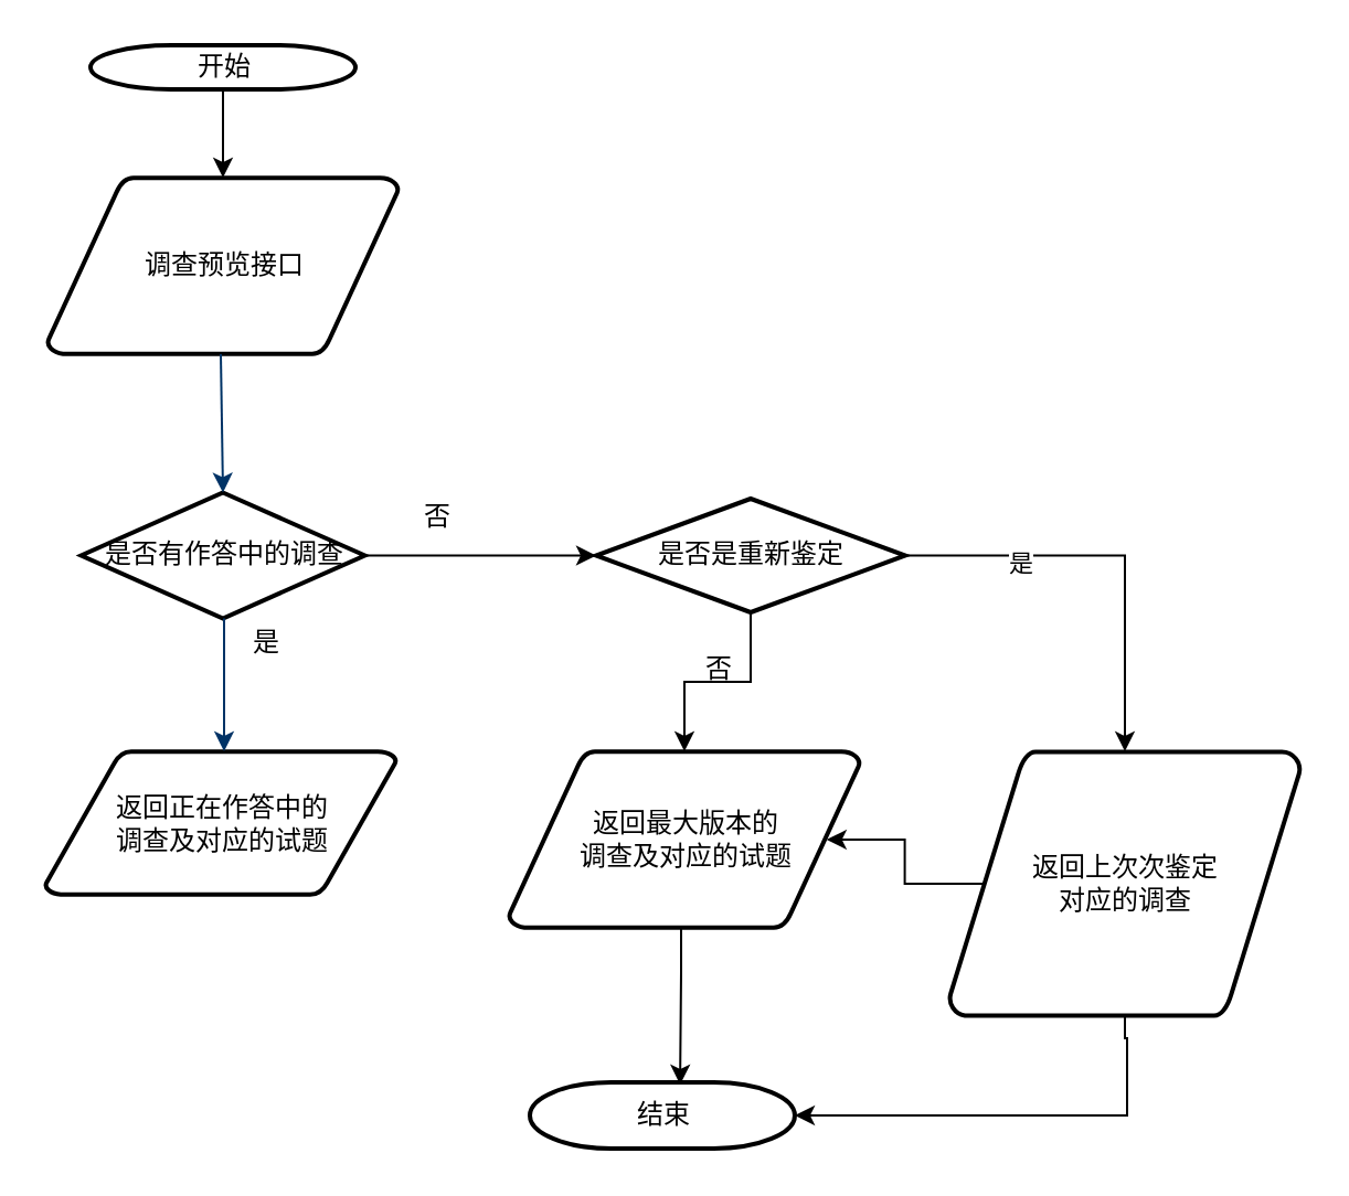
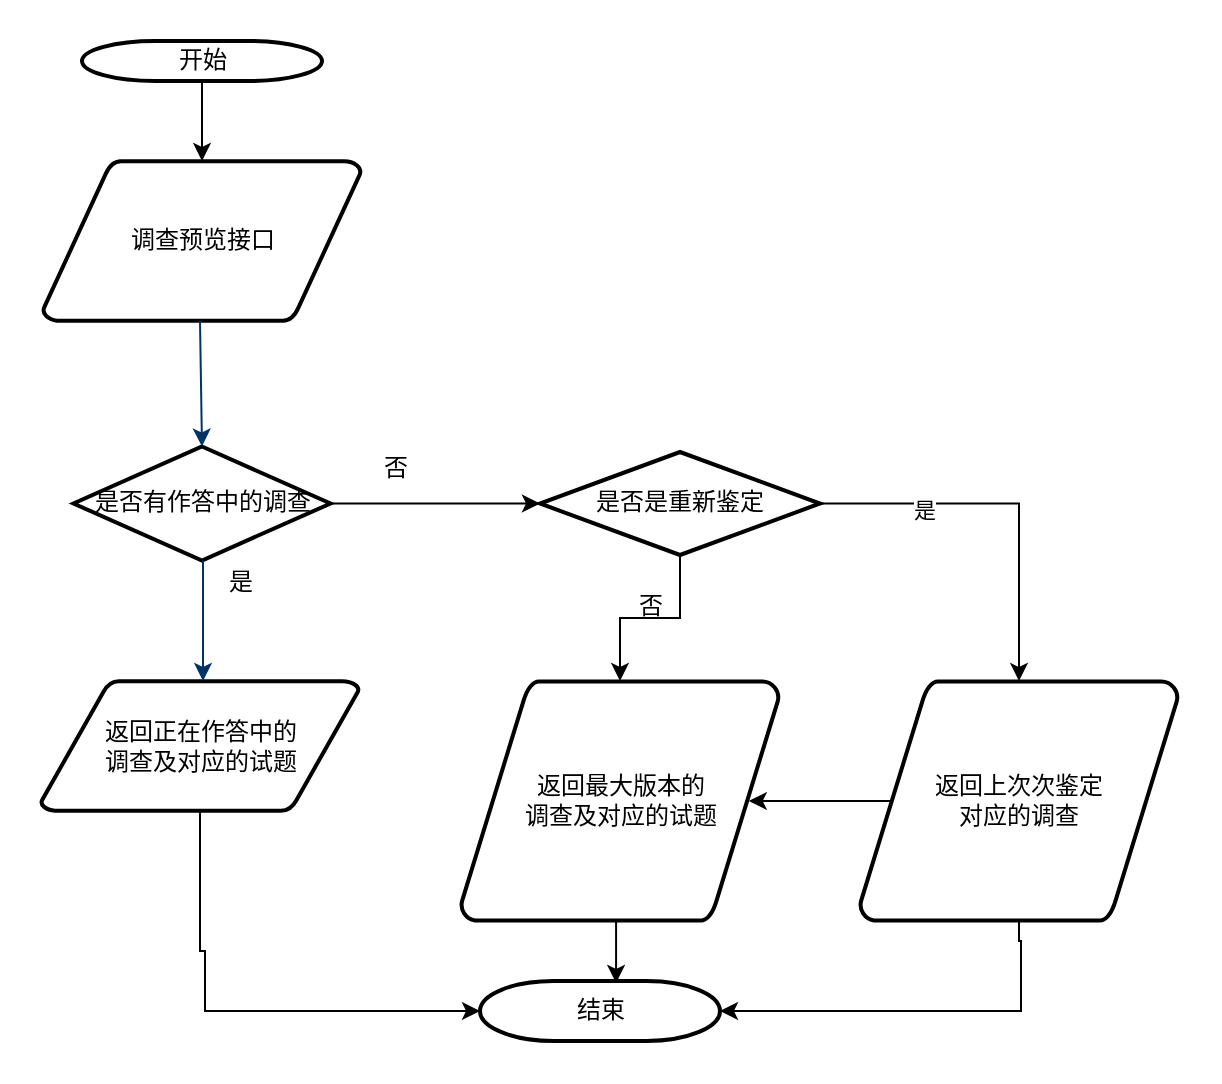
  <mxCell id="0" />
  <mxCell id="1" parent="0" />
  <mxCell id="2" style="edgeStyle=orthogonalEdgeStyle;rounded=0;orthogonalLoop=1;jettySize=auto;html=1;exitX=0.5;exitY=1;exitDx=0;exitDy=0;exitPerimeter=0;entryX=0.5;entryY=0;entryDx=0;entryDy=0;entryPerimeter=0;" edge="1" parent="1" source="3" target="4"><mxGeometry relative="1" as="geometry" /></mxCell>
  <mxCell id="3" value="开始" style="shape=mxgraph.flowchart.terminator;strokeWidth=2;gradientColor=none;gradientDirection=north;fontStyle=0;html=1;" vertex="1" parent="1"><mxGeometry x="40.5" y="20" width="120" height="20" as="geometry" /></mxCell>
  <mxCell id="4" value="调查预览接口" style="shape=mxgraph.flowchart.data;strokeWidth=2;gradientColor=none;gradientDirection=north;fontStyle=0;html=1;" vertex="1" parent="1"><mxGeometry x="21" y="80" width="159" height="80" as="geometry" /></mxCell>
+ <mxCell id="5" style="edgeStyle=orthogonalEdgeStyle;rounded=0;orthogonalLoop=1;jettySize=auto;html=1;entryX=0;entryY=0.5;entryDx=0;entryDy=0;entryPerimeter=0;" edge="1" parent="1" source="6" target="13"><mxGeometry relative="1" as="geometry"><mxPoint x="101" y="530" as="targetPoint" /><Array as="points"><mxPoint x="100" y="475" /><mxPoint x="102" y="475" /><mxPoint x="102" y="505" /></Array></mxGeometry></mxCell>
  <mxCell id="6" value="返回正在作答中的&lt;br&gt;调查及对应的试题" style="shape=mxgraph.flowchart.data;strokeWidth=2;gradientColor=none;gradientDirection=north;fontStyle=0;html=1;" vertex="1" parent="1"><mxGeometry x="20" y="340" width="159" height="65" as="geometry" /></mxCell>
  <mxCell id="7" style="edgeStyle=orthogonalEdgeStyle;rounded=0;orthogonalLoop=1;jettySize=auto;html=1;entryX=0;entryY=0.5;entryDx=0;entryDy=0;entryPerimeter=0;" edge="1" parent="1" source="8" target="17"><mxGeometry relative="1" as="geometry" /></mxCell>
  <mxCell id="8" value="是否有作答中的调查" style="shape=mxgraph.flowchart.decision;strokeWidth=2;gradientColor=none;gradientDirection=north;fontStyle=0;html=1;" vertex="1" parent="1"><mxGeometry x="36.25" y="222.75" width="128.5" height="57" as="geometry" /></mxCell>
  <mxCell id="9" style="entryX=0.5;entryY=0;entryPerimeter=0;fontStyle=1;strokeColor=#003366;strokeWidth=1;html=1;" edge="1" parent="1" target="8"><mxGeometry relative="1" as="geometry"><mxPoint x="99.5" y="160" as="sourcePoint" /></mxGeometry></mxCell>
  <mxCell id="10" value="否" style="text;fontStyle=0;html=1;strokeColor=none;gradientColor=none;fillColor=none;strokeWidth=2;" vertex="1" parent="1"><mxGeometry x="189.5" y="220" width="40" height="26" as="geometry" /></mxCell>
  <mxCell id="11" value="" style="edgeStyle=elbowEdgeStyle;elbow=horizontal;fontColor=#001933;fontStyle=1;strokeColor=#003366;strokeWidth=1;html=1;" edge="1" parent="1" source="8" target="6"><mxGeometry width="100" height="100" as="geometry"><mxPoint x="-220.5" y="-70" as="sourcePoint" /><mxPoint x="-120.5" y="-170" as="targetPoint" /></mxGeometry></mxCell>
  <mxCell id="12" value="是" style="text;fontStyle=0;html=1;strokeColor=none;gradientColor=none;fillColor=none;strokeWidth=2;align=center;" vertex="1" parent="1"><mxGeometry x="99.5" y="277" width="40" height="26" as="geometry" /></mxCell>
  <mxCell id="13" value="结束" style="shape=mxgraph.flowchart.terminator;strokeWidth=2;gradientColor=none;gradientDirection=north;fontStyle=0;html=1;" vertex="1" parent="1"><mxGeometry x="239.5" y="490" width="120" height="30" as="geometry" /></mxCell>
  <mxCell id="14" style="edgeStyle=orthogonalEdgeStyle;rounded=0;orthogonalLoop=1;jettySize=auto;html=1;entryX=0.5;entryY=0;entryDx=0;entryDy=0;entryPerimeter=0;" edge="1" parent="1" source="17" target="19"><mxGeometry relative="1" as="geometry" /></mxCell>
  <mxCell id="15" style="edgeStyle=orthogonalEdgeStyle;rounded=0;orthogonalLoop=1;jettySize=auto;html=1;entryX=0.5;entryY=0;entryDx=0;entryDy=0;entryPerimeter=0;" edge="1" parent="1" source="17" target="23"><mxGeometry relative="1" as="geometry" /></mxCell>
  <mxCell id="16" value="是" style="edgeLabel;html=1;align=center;verticalAlign=middle;resizable=0;points=[];" vertex="1" connectable="0" parent="15"><mxGeometry x="-0.446" y="-3" relative="1" as="geometry"><mxPoint as="offset" /></mxGeometry></mxCell>
  <mxCell id="17" value="是否是重新鉴定" style="strokeWidth=2;html=1;shape=mxgraph.flowchart.decision;whiteSpace=wrap;" vertex="1" parent="1"><mxGeometry x="269.5" y="225.5" width="140" height="51.5" as="geometry" /></mxCell>
  <mxCell id="18" style="edgeStyle=orthogonalEdgeStyle;rounded=0;orthogonalLoop=1;jettySize=auto;html=1;entryX=0.567;entryY=0.033;entryDx=0;entryDy=0;entryPerimeter=0;" edge="1" parent="1" source="19" target="13"><mxGeometry relative="1" as="geometry"><Array as="points"><mxPoint x="308" y="440" /><mxPoint x="308" y="440" /></Array></mxGeometry></mxCell>
- <mxCell id="19" value="返回最大版本的&lt;br&gt;调查及对应的试题" style="shape=mxgraph.flowchart.data;strokeWidth=2;gradientColor=none;gradientDirection=north;fontStyle=0;html=1;" vertex="1" parent="1"><mxGeometry x="230" y="340" width="159" height="80" as="geometry" /></mxCell>
+ <mxCell id="19" value="返回最大版本的&lt;br&gt;调查及对应的试题" style="shape=mxgraph.flowchart.data;strokeWidth=2;gradientColor=none;gradientDirection=north;fontStyle=0;html=1;" vertex="1" parent="1"><mxGeometry x="230" y="340" width="159" height="120" as="geometry" /></mxCell>
  <mxCell id="20" value="否" style="text;html=1;align=center;verticalAlign=middle;resizable=0;points=[];autosize=1;strokeColor=none;fillColor=none;" vertex="1" parent="1"><mxGeometry x="305" y="288" width="40" height="30" as="geometry" /></mxCell>
  <mxCell id="21" style="edgeStyle=orthogonalEdgeStyle;rounded=0;orthogonalLoop=1;jettySize=auto;html=1;exitX=0.095;exitY=0.5;exitDx=0;exitDy=0;exitPerimeter=0;entryX=0.905;entryY=0.5;entryDx=0;entryDy=0;entryPerimeter=0;" edge="1" parent="1" source="23" target="19"><mxGeometry relative="1" as="geometry" /></mxCell>
  <mxCell id="22" style="edgeStyle=orthogonalEdgeStyle;rounded=0;orthogonalLoop=1;jettySize=auto;html=1;entryX=1;entryY=0.5;entryDx=0;entryDy=0;entryPerimeter=0;" edge="1" parent="1" source="23" target="13"><mxGeometry relative="1" as="geometry"><mxPoint x="509" y="520" as="targetPoint" /><Array as="points"><mxPoint x="509" y="470" /><mxPoint x="510" y="470" /><mxPoint x="510" y="505" /></Array></mxGeometry></mxCell>
  <mxCell id="23" value="返回上次次鉴定&lt;br&gt;对应的调查" style="shape=mxgraph.flowchart.data;strokeWidth=2;gradientColor=none;gradientDirection=north;fontStyle=0;html=1;" vertex="1" parent="1"><mxGeometry x="429.5" y="340" width="159" height="120" as="geometry" /></mxCell>
